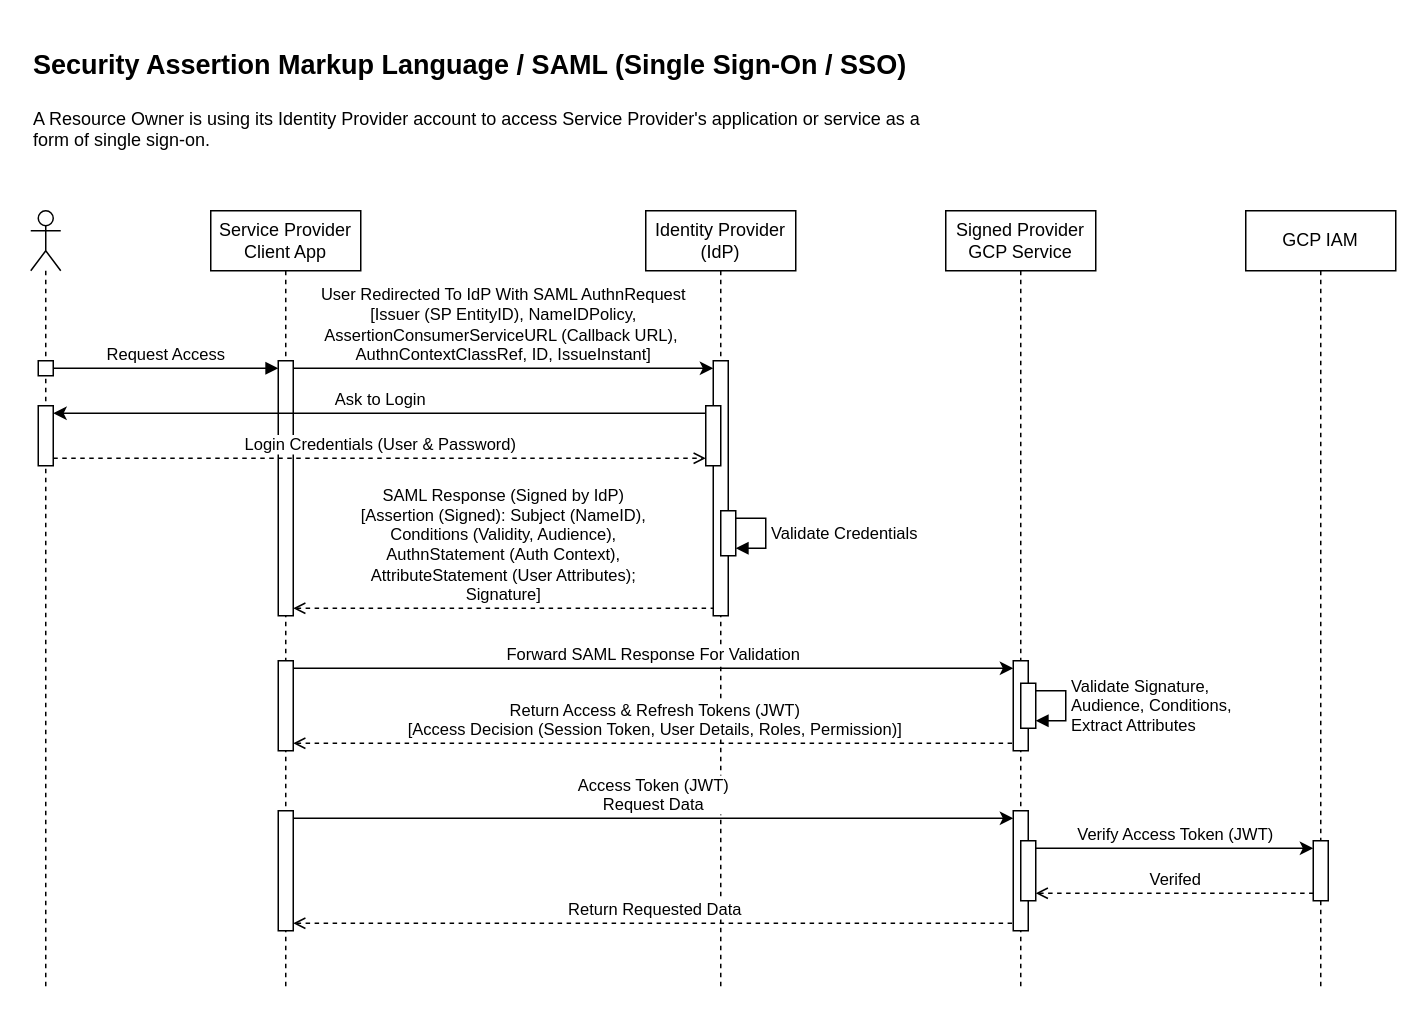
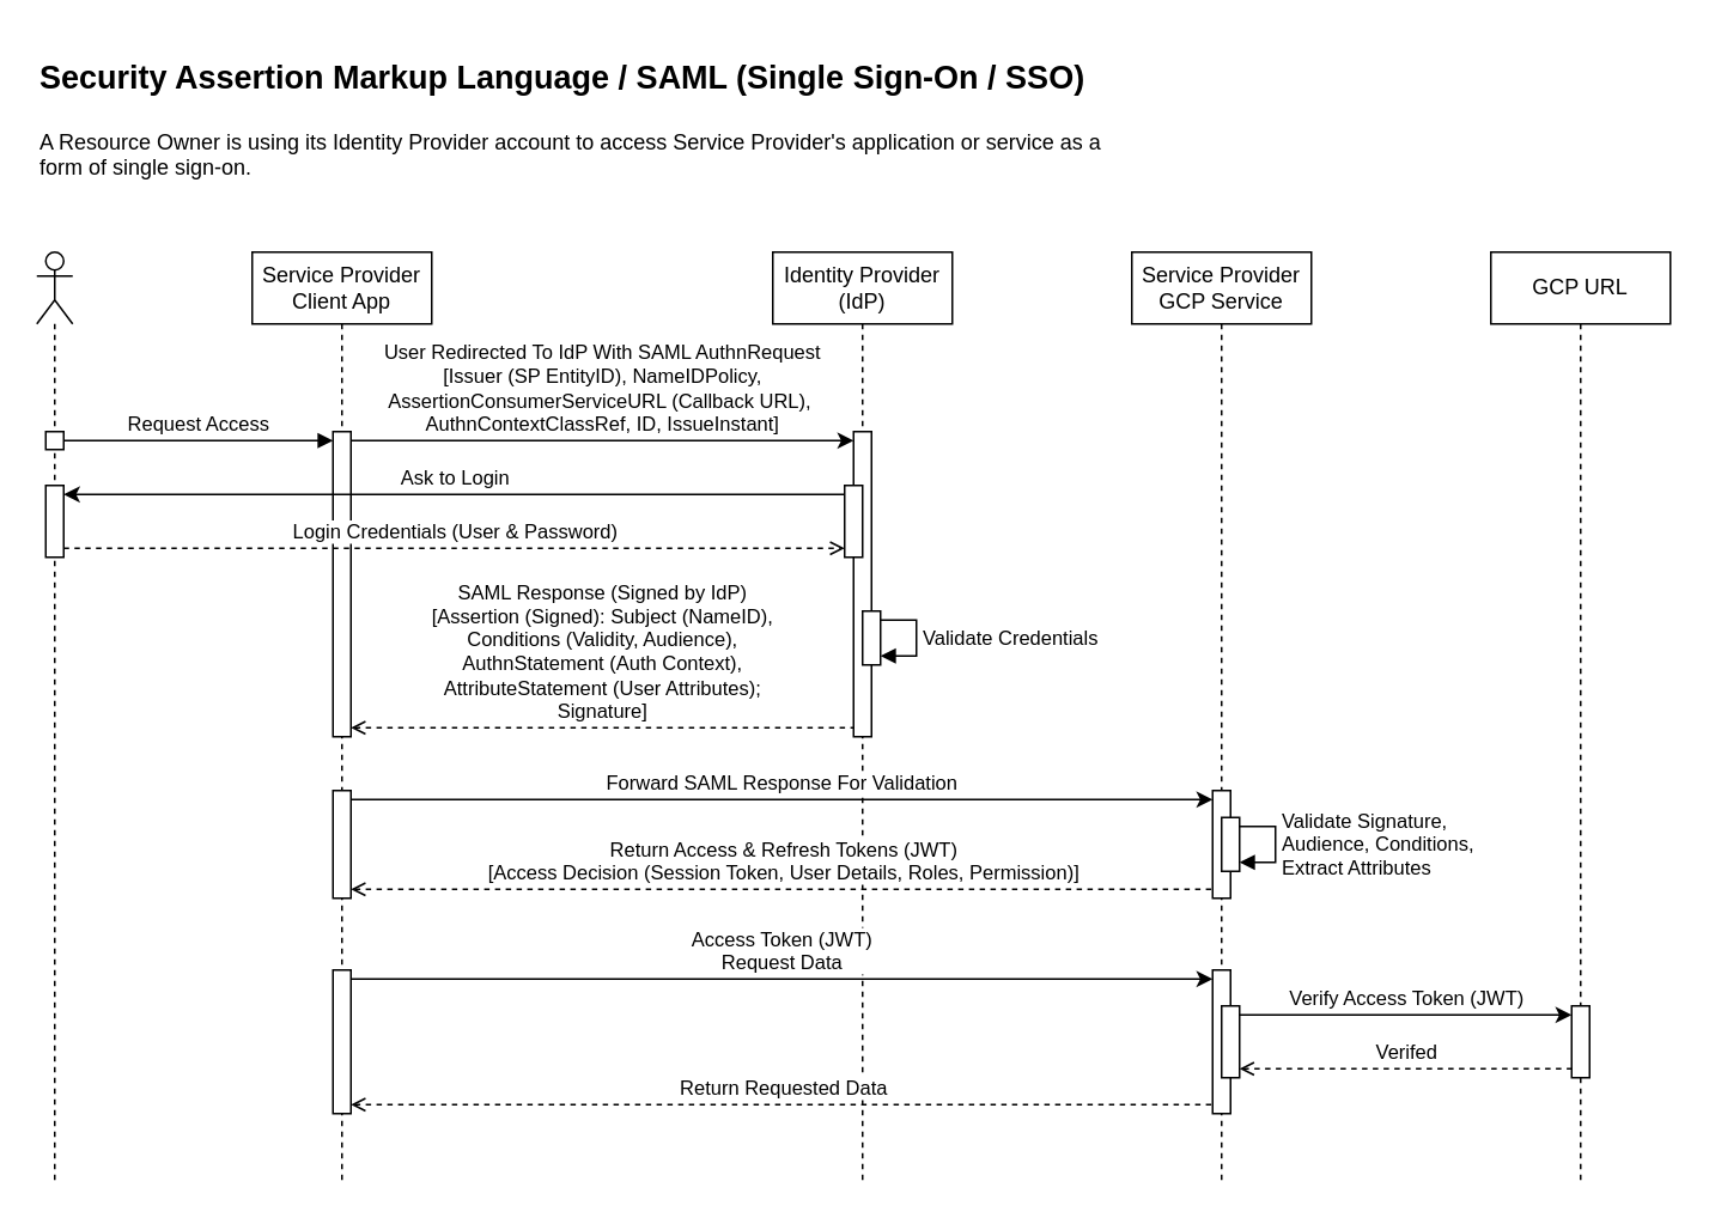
  <mxCell id="0" />
  <mxCell id="1" parent="0" />
  <mxCell id="2" value="&lt;h1 style=&quot;margin-top: 0px;&quot;&gt;&lt;font style=&quot;font-size: 18px;&quot;&gt;Security Assertion Markup Language / SAML (Single Sign-On / SSO)&lt;/font&gt;&lt;/h1&gt;&lt;p&gt;A Resource Owner is using its Identity Provider account to access Service Provider's application or service as a form of single sign-on.&lt;/p&gt;" style="text;html=1;whiteSpace=wrap;overflow=hidden;rounded=0;" parent="1" vertex="1"><mxGeometry x="20" y="20" width="600" height="90" as="geometry" /></mxCell>
  <mxCell id="3" value="&lt;div&gt;Service Provider Client App&lt;/div&gt;" style="shape=umlLifeline;perimeter=lifelinePerimeter;whiteSpace=wrap;html=1;container=1;dropTarget=0;collapsible=0;recursiveResize=0;outlineConnect=0;portConstraint=eastwest;newEdgeStyle={&quot;curved&quot;:0,&quot;rounded&quot;:0};" parent="1" vertex="1"><mxGeometry x="140" y="140" width="100" height="520" as="geometry" /></mxCell>
  <mxCell id="4" value="" style="html=1;points=[[0,0,0,0,5],[0,1,0,0,-5],[1,0,0,0,5],[1,1,0,0,-5]];perimeter=orthogonalPerimeter;outlineConnect=0;targetShapes=umlLifeline;portConstraint=eastwest;newEdgeStyle={&quot;curved&quot;:0,&quot;rounded&quot;:0};" parent="3" vertex="1"><mxGeometry x="45" y="100" width="10" height="170" as="geometry" /></mxCell>
  <mxCell id="5" value="" style="html=1;points=[[0,0,0,0,5],[0,1,0,0,-5],[1,0,0,0,5],[1,1,0,0,-5]];perimeter=orthogonalPerimeter;outlineConnect=0;targetShapes=umlLifeline;portConstraint=eastwest;newEdgeStyle={&quot;curved&quot;:0,&quot;rounded&quot;:0};" parent="3" vertex="1"><mxGeometry x="45" y="300" width="10" height="60" as="geometry" /></mxCell>
  <mxCell id="6" value="" style="html=1;points=[[0,0,0,0,5],[0,1,0,0,-5],[1,0,0,0,5],[1,1,0,0,-5]];perimeter=orthogonalPerimeter;outlineConnect=0;targetShapes=umlLifeline;portConstraint=eastwest;newEdgeStyle={&quot;curved&quot;:0,&quot;rounded&quot;:0};" parent="3" vertex="1"><mxGeometry x="45" y="400" width="10" height="80" as="geometry" /></mxCell>
  <mxCell id="7" value="Identity Provider (IdP)" style="shape=umlLifeline;perimeter=lifelinePerimeter;whiteSpace=wrap;html=1;container=1;dropTarget=0;collapsible=0;recursiveResize=0;outlineConnect=0;portConstraint=eastwest;newEdgeStyle={&quot;curved&quot;:0,&quot;rounded&quot;:0};" parent="1" vertex="1"><mxGeometry x="430" y="140" width="100" height="520" as="geometry" /></mxCell>
  <mxCell id="8" value="" style="html=1;points=[[0,0,0,0,5],[0,1,0,0,-5],[1,0,0,0,5],[1,1,0,0,-5]];perimeter=orthogonalPerimeter;outlineConnect=0;targetShapes=umlLifeline;portConstraint=eastwest;newEdgeStyle={&quot;curved&quot;:0,&quot;rounded&quot;:0};" parent="7" vertex="1"><mxGeometry x="45" y="100" width="10" height="170" as="geometry" /></mxCell>
  <mxCell id="9" value="" style="html=1;points=[[0,0,0,0,5],[0,1,0,0,-5],[1,0,0,0,5],[1,1,0,0,-5]];perimeter=orthogonalPerimeter;outlineConnect=0;targetShapes=umlLifeline;portConstraint=eastwest;newEdgeStyle={&quot;curved&quot;:0,&quot;rounded&quot;:0};" parent="7" vertex="1"><mxGeometry x="40" y="130" width="10" height="40" as="geometry" /></mxCell>
  <mxCell id="10" value="" style="html=1;points=[[0,0,0,0,5],[0,1,0,0,-5],[1,0,0,0,5],[1,1,0,0,-5]];perimeter=orthogonalPerimeter;outlineConnect=0;targetShapes=umlLifeline;portConstraint=eastwest;newEdgeStyle={&quot;curved&quot;:0,&quot;rounded&quot;:0};" parent="7" vertex="1"><mxGeometry x="50" y="200" width="10" height="30" as="geometry" /></mxCell>
  <mxCell id="11" value="Validate Credentials" style="html=1;align=left;spacingLeft=2;endArrow=block;rounded=0;edgeStyle=orthogonalEdgeStyle;curved=0;rounded=0;" parent="7" source="10" target="10" edge="1"><mxGeometry relative="1" as="geometry"><mxPoint x="80" y="340" as="sourcePoint" /><Array as="points" /><mxPoint x="115" y="360" as="targetPoint" /></mxGeometry></mxCell>
- <mxCell id="12" value="Signed Provider GCP Service" style="shape=umlLifeline;perimeter=lifelinePerimeter;whiteSpace=wrap;html=1;container=1;dropTarget=0;collapsible=0;recursiveResize=0;outlineConnect=0;portConstraint=eastwest;newEdgeStyle={&quot;curved&quot;:0,&quot;rounded&quot;:0};" parent="1" vertex="1"><mxGeometry x="630" y="140" width="100" height="520" as="geometry" /></mxCell>
+ <mxCell id="12" value="Service Provider GCP Service" style="shape=umlLifeline;perimeter=lifelinePerimeter;whiteSpace=wrap;html=1;container=1;dropTarget=0;collapsible=0;recursiveResize=0;outlineConnect=0;portConstraint=eastwest;newEdgeStyle={&quot;curved&quot;:0,&quot;rounded&quot;:0};" parent="1" vertex="1"><mxGeometry x="630" y="140" width="100" height="520" as="geometry" /></mxCell>
  <mxCell id="13" value="" style="html=1;points=[[0,0,0,0,5],[0,1,0,0,-5],[1,0,0,0,5],[1,1,0,0,-5]];perimeter=orthogonalPerimeter;outlineConnect=0;targetShapes=umlLifeline;portConstraint=eastwest;newEdgeStyle={&quot;curved&quot;:0,&quot;rounded&quot;:0};" parent="12" vertex="1"><mxGeometry x="45" y="400" width="10" height="80" as="geometry" /></mxCell>
  <mxCell id="14" value="" style="html=1;points=[[0,0,0,0,5],[0,1,0,0,-5],[1,0,0,0,5],[1,1,0,0,-5]];perimeter=orthogonalPerimeter;outlineConnect=0;targetShapes=umlLifeline;portConstraint=eastwest;newEdgeStyle={&quot;curved&quot;:0,&quot;rounded&quot;:0};" parent="12" vertex="1"><mxGeometry x="45" y="300" width="10" height="60" as="geometry" /></mxCell>
  <mxCell id="15" value="" style="html=1;points=[[0,0,0,0,5],[0,1,0,0,-5],[1,0,0,0,5],[1,1,0,0,-5]];perimeter=orthogonalPerimeter;outlineConnect=0;targetShapes=umlLifeline;portConstraint=eastwest;newEdgeStyle={&quot;curved&quot;:0,&quot;rounded&quot;:0};" vertex="1" parent="12"><mxGeometry x="50" y="315" width="10" height="30" as="geometry" /></mxCell>
  <mxCell id="16" value="&lt;div&gt;Validate Signature,&lt;/div&gt;&lt;div&gt;Audience, Conditions,&lt;/div&gt;&lt;div&gt;Extract Attributes&lt;/div&gt;" style="html=1;align=left;spacingLeft=2;endArrow=block;rounded=0;edgeStyle=orthogonalEdgeStyle;curved=0;rounded=0;" edge="1" parent="12" source="15" target="15"><mxGeometry relative="1" as="geometry"><mxPoint x="260" y="410" as="sourcePoint" /><Array as="points" /><mxPoint x="295" y="430" as="targetPoint" /></mxGeometry></mxCell>
  <mxCell id="17" value="" style="html=1;points=[[0,0,0,0,5],[0,1,0,0,-5],[1,0,0,0,5],[1,1,0,0,-5]];perimeter=orthogonalPerimeter;outlineConnect=0;targetShapes=umlLifeline;portConstraint=eastwest;newEdgeStyle={&quot;curved&quot;:0,&quot;rounded&quot;:0};" parent="12" vertex="1"><mxGeometry x="50" y="420" width="10" height="40" as="geometry" /></mxCell>
  <mxCell id="18" value="" style="shape=umlLifeline;perimeter=lifelinePerimeter;whiteSpace=wrap;html=1;container=1;dropTarget=0;collapsible=0;recursiveResize=0;outlineConnect=0;portConstraint=eastwest;newEdgeStyle={&quot;curved&quot;:0,&quot;rounded&quot;:0};participant=umlActor;" parent="1" vertex="1"><mxGeometry x="20" y="140" width="20" height="520" as="geometry" /></mxCell>
  <mxCell id="19" value="" style="html=1;points=[[0,0,0,0,5],[0,1,0,0,-5],[1,0,0,0,5],[1,1,0,0,-5]];perimeter=orthogonalPerimeter;outlineConnect=0;targetShapes=umlLifeline;portConstraint=eastwest;newEdgeStyle={&quot;curved&quot;:0,&quot;rounded&quot;:0};" parent="18" vertex="1"><mxGeometry x="5" y="100" width="10" height="10" as="geometry" /></mxCell>
  <mxCell id="20" value="" style="html=1;points=[[0,0,0,0,5],[0,1,0,0,-5],[1,0,0,0,5],[1,1,0,0,-5]];perimeter=orthogonalPerimeter;outlineConnect=0;targetShapes=umlLifeline;portConstraint=eastwest;newEdgeStyle={&quot;curved&quot;:0,&quot;rounded&quot;:0};" parent="18" vertex="1"><mxGeometry x="5" y="130" width="10" height="40" as="geometry" /></mxCell>
  <mxCell id="21" value="Request Access" style="html=1;verticalAlign=bottom;endArrow=block;curved=0;rounded=0;exitX=1;exitY=0;exitDx=0;exitDy=5;exitPerimeter=0;entryX=0;entryY=0;entryDx=0;entryDy=5;entryPerimeter=0;" parent="1" source="19" target="4" edge="1"><mxGeometry width="80" relative="1" as="geometry"><mxPoint x="80" y="210" as="sourcePoint" /><mxPoint x="160" y="290" as="targetPoint" /></mxGeometry></mxCell>
  <mxCell id="22" value="&lt;div&gt;User Redirected To IdP With SAML AuthnRequest&lt;/div&gt;&lt;div&gt;[Issuer (SP EntityID),&amp;nbsp;NameIDPolicy,&lt;/div&gt;&lt;div&gt;AssertionConsumerServiceURL (Callback URL),&amp;nbsp;&lt;br&gt;AuthnContextClassRef, ID, IssueInstant]&lt;/div&gt;" style="html=1;verticalAlign=bottom;endArrow=classic;curved=0;rounded=0;exitX=1;exitY=0;exitDx=0;exitDy=5;exitPerimeter=0;entryX=0;entryY=0;entryDx=0;entryDy=5;entryPerimeter=0;endFill=1;" parent="1" source="4" target="8" edge="1"><mxGeometry width="80" relative="1" as="geometry"><mxPoint x="170" y="230" as="sourcePoint" /><mxPoint x="360" y="230" as="targetPoint" /><mxPoint as="offset" /></mxGeometry></mxCell>
  <mxCell id="23" value="Ask to Login" style="html=1;verticalAlign=bottom;endArrow=none;curved=0;rounded=0;entryX=0;entryY=0;entryDx=0;entryDy=5;entryPerimeter=0;startArrow=classic;startFill=1;endFill=0;exitX=1;exitY=0;exitDx=0;exitDy=5;exitPerimeter=0;shadow=0;" parent="1" source="20" target="9" edge="1"><mxGeometry width="80" relative="1" as="geometry"><mxPoint x="50" y="250" as="sourcePoint" /><mxPoint x="440" y="289.5" as="targetPoint" /></mxGeometry></mxCell>
  <mxCell id="24" value="Login Credentials (User &amp;amp; Password)" style="html=1;verticalAlign=bottom;endArrow=open;curved=0;rounded=0;entryX=0;entryY=1;entryDx=0;entryDy=-5;entryPerimeter=0;startArrow=none;startFill=0;endFill=0;exitX=1;exitY=1;exitDx=0;exitDy=-5;exitPerimeter=0;shadow=0;dashed=1;" parent="1" source="20" target="9" edge="1"><mxGeometry width="80" relative="1" as="geometry"><mxPoint x="150" y="570" as="sourcePoint" /><mxPoint x="535" y="570" as="targetPoint" /></mxGeometry></mxCell>
  <mxCell id="25" value="&lt;div&gt;SAML Response (Signed by IdP)&lt;/div&gt;&lt;div&gt;[Assertion (Signed): Subject (NameID),&lt;br&gt;Conditions (Validity, Audience),&lt;/div&gt;&lt;div&gt;AuthnStatement (Auth Context),&lt;br&gt;AttributeStatement (User Attributes);&lt;br&gt;Signature]&lt;/div&gt;" style="html=1;verticalAlign=bottom;endArrow=none;curved=0;rounded=0;entryX=0;entryY=1;entryDx=0;entryDy=-5;entryPerimeter=0;startArrow=open;startFill=0;endFill=0;shadow=0;dashed=1;exitX=1;exitY=1;exitDx=0;exitDy=-5;exitPerimeter=0;" parent="1" source="4" target="8" edge="1"><mxGeometry x="0.003" width="80" relative="1" as="geometry"><mxPoint x="250" y="390" as="sourcePoint" /><mxPoint x="635" y="390" as="targetPoint" /><mxPoint as="offset" /></mxGeometry></mxCell>
  <mxCell id="26" value="Forward SAML Response For Validation" style="html=1;verticalAlign=bottom;endArrow=classic;curved=0;rounded=0;exitX=1;exitY=0;exitDx=0;exitDy=5;exitPerimeter=0;entryX=0;entryY=0;entryDx=0;entryDy=5;entryPerimeter=0;endFill=1;" parent="1" source="5" target="14" edge="1"><mxGeometry width="80" relative="1" as="geometry"><mxPoint x="270" y="530" as="sourcePoint" /><mxPoint x="460" y="530" as="targetPoint" /></mxGeometry></mxCell>
  <mxCell id="27" value="&lt;div&gt;Return Access &amp;amp; Refresh Tokens (JWT)&lt;/div&gt;&lt;div&gt;[Access Decision (Session Token, User Details, Roles, Permission)]&lt;/div&gt;" style="html=1;verticalAlign=bottom;endArrow=none;curved=0;rounded=0;entryX=0;entryY=1;entryDx=0;entryDy=-5;entryPerimeter=0;startArrow=open;startFill=0;endFill=0;shadow=0;dashed=1;exitX=1;exitY=1;exitDx=0;exitDy=-5;exitPerimeter=0;" parent="1" source="5" target="14" edge="1"><mxGeometry x="0.003" width="80" relative="1" as="geometry"><mxPoint x="290" y="590" as="sourcePoint" /><mxPoint x="480" y="590" as="targetPoint" /><mxPoint as="offset" /></mxGeometry></mxCell>
  <mxCell id="28" value="&lt;div&gt;Access Token (JWT)&lt;/div&gt;&lt;div&gt;Request Data&lt;/div&gt;" style="html=1;verticalAlign=bottom;endArrow=classic;curved=0;rounded=0;entryX=0;entryY=0;entryDx=0;entryDy=5;entryPerimeter=0;endFill=1;exitX=1;exitY=0;exitDx=0;exitDy=5;exitPerimeter=0;" parent="1" source="6" target="13" edge="1"><mxGeometry width="80" relative="1" as="geometry"><mxPoint x="170" y="560" as="sourcePoint" /><mxPoint x="360" y="560" as="targetPoint" /></mxGeometry></mxCell>
  <mxCell id="29" value="Return Requested Data" style="html=1;verticalAlign=bottom;endArrow=none;curved=0;rounded=0;entryX=0;entryY=1;entryDx=0;entryDy=-5;entryPerimeter=0;startArrow=open;startFill=0;endFill=0;shadow=0;dashed=1;exitX=1;exitY=1;exitDx=0;exitDy=-5;exitPerimeter=0;" parent="1" source="6" target="13" edge="1"><mxGeometry x="0.003" width="80" relative="1" as="geometry"><mxPoint x="270" y="680" as="sourcePoint" /><mxPoint x="460" y="680" as="targetPoint" /><mxPoint as="offset" /></mxGeometry></mxCell>
  <mxCell id="30" value="Verify Access Token (JWT)" style="html=1;verticalAlign=bottom;endArrow=classic;curved=0;rounded=0;exitX=1;exitY=0;exitDx=0;exitDy=5;exitPerimeter=0;entryX=0;entryY=0;entryDx=0;entryDy=5;entryPerimeter=0;endFill=1;" parent="1" source="17" target="33" edge="1"><mxGeometry width="80" relative="1" as="geometry"><mxPoint x="270" y="575" as="sourcePoint" /><mxPoint x="565" y="630" as="targetPoint" /></mxGeometry></mxCell>
  <mxCell id="31" value="Verifed" style="html=1;verticalAlign=bottom;endArrow=none;curved=0;rounded=0;entryX=0;entryY=1;entryDx=0;entryDy=-5;entryPerimeter=0;startArrow=open;startFill=0;endFill=0;shadow=0;dashed=1;exitX=1;exitY=1;exitDx=0;exitDy=-5;exitPerimeter=0;" parent="1" source="17" target="33" edge="1"><mxGeometry x="0.003" width="80" relative="1" as="geometry"><mxPoint x="400" y="620" as="sourcePoint" /><mxPoint x="585" y="690" as="targetPoint" /><mxPoint as="offset" /></mxGeometry></mxCell>
- <mxCell id="32" value="GCP IAM" style="shape=umlLifeline;perimeter=lifelinePerimeter;whiteSpace=wrap;html=1;container=1;dropTarget=0;collapsible=0;recursiveResize=0;outlineConnect=0;portConstraint=eastwest;newEdgeStyle={&quot;curved&quot;:0,&quot;rounded&quot;:0};" vertex="1" parent="1"><mxGeometry x="830" y="140" width="100" height="520" as="geometry" /></mxCell>
+ <mxCell id="32" value="GCP URL" style="shape=umlLifeline;perimeter=lifelinePerimeter;whiteSpace=wrap;html=1;container=1;dropTarget=0;collapsible=0;recursiveResize=0;outlineConnect=0;portConstraint=eastwest;newEdgeStyle={&quot;curved&quot;:0,&quot;rounded&quot;:0};" vertex="1" parent="1"><mxGeometry x="830" y="140" width="100" height="520" as="geometry" /></mxCell>
  <mxCell id="33" value="" style="html=1;points=[[0,0,0,0,5],[0,1,0,0,-5],[1,0,0,0,5],[1,1,0,0,-5]];perimeter=orthogonalPerimeter;outlineConnect=0;targetShapes=umlLifeline;portConstraint=eastwest;newEdgeStyle={&quot;curved&quot;:0,&quot;rounded&quot;:0};" parent="32" vertex="1"><mxGeometry x="45" y="420" width="10" height="40" as="geometry" /></mxCell>
